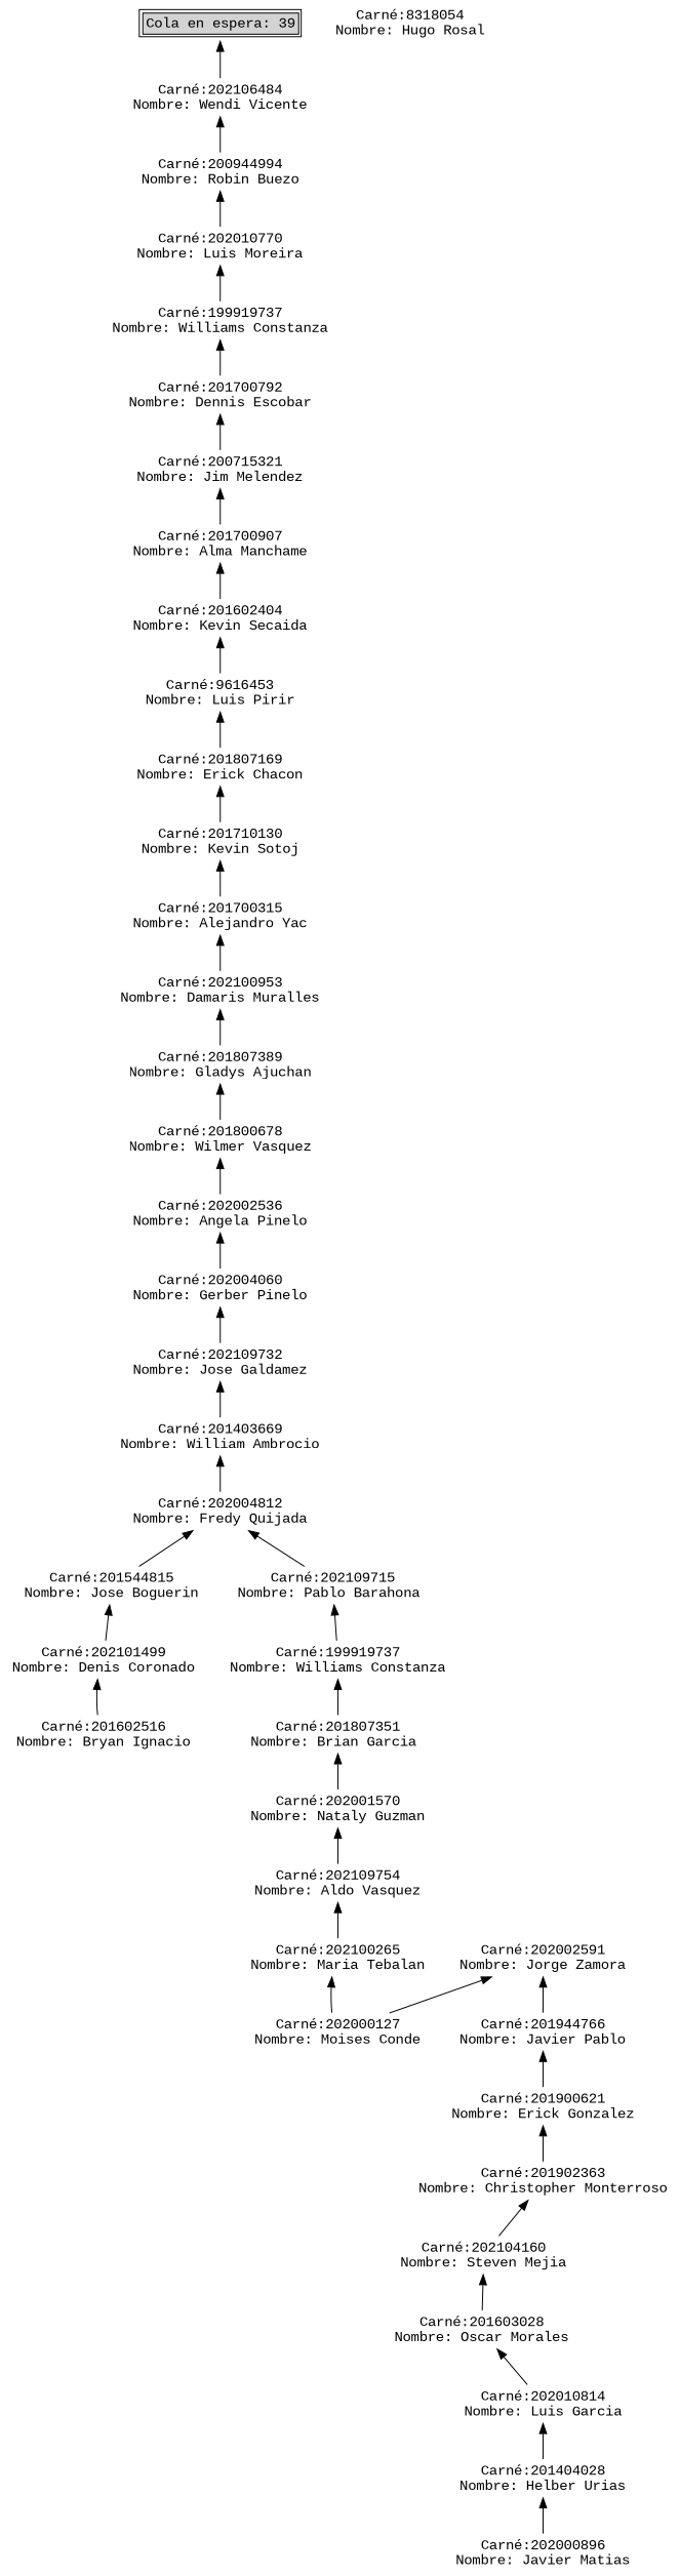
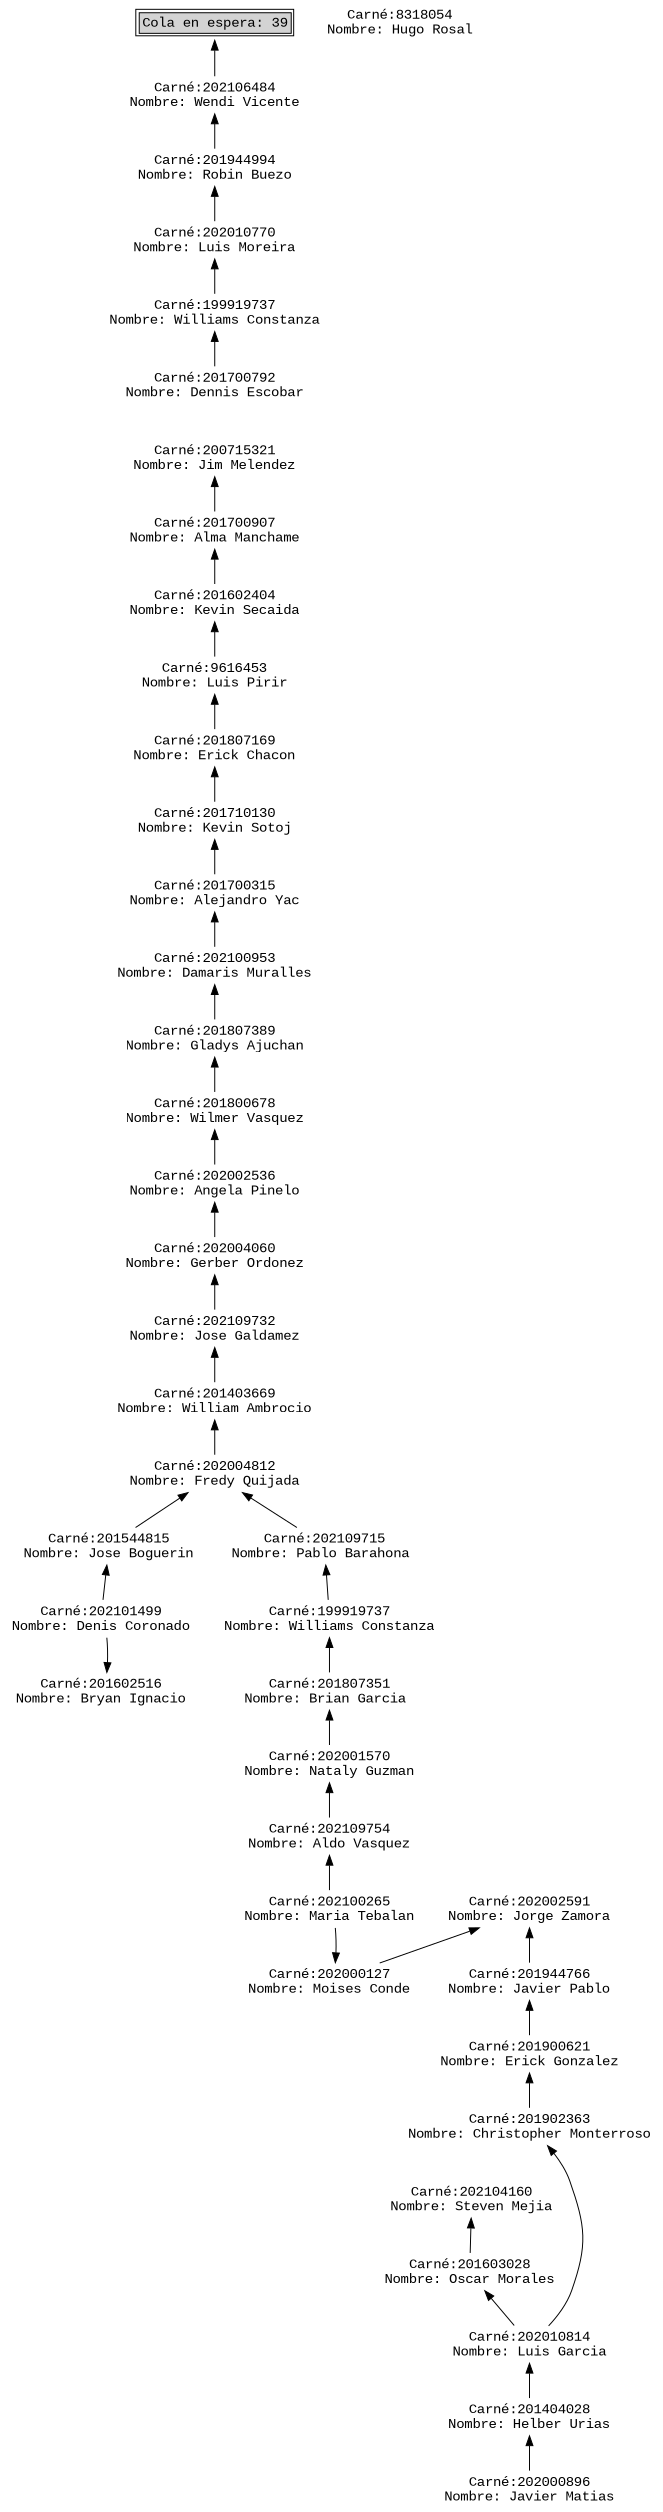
  digraph {
    fontname="Liberation Mono"
    node [fontname="Liberation Mono" shape=none]
    edge [dir=back fontname="Liberation Mono"]
    n1 [label=< <table> <tr><td bgcolor="lightgray">Cola en espera: 39</td></tr></table> >]
    n2 [label="Carné:202106484\nNombre: Wendi Vicente"]
-   n3 [label="Carné:200944994\nNombre: Robin Buezo"]
+   n3 [label="Carné:201944994\nNombre: Robin Buezo"]
    n4 [label="Carné:202010770\nNombre: Luis Moreira"]
    n5 [label="Carné:199919737\nNombre: Williams Constanza"]
    n6 [label="Carné:201700792\nNombre: Dennis Escobar"]
    n7 [label="Carné:200715321\nNombre: Jim Melendez"]
    n8 [label="Carné:201700907\nNombre: Alma Manchame"]
    n9 [label="Carné:201602404\nNombre: Kevin Secaida"]
    n10 [label="Carné:9616453\nNombre: Luis Pirir"]
    n11 [label="Carné:201807169\nNombre: Erick Chacon"]
    n12 [label="Carné:201710130\nNombre: Kevin Sotoj"]
    n13 [label="Carné:201700315\nNombre: Alejandro Yac"]
    n14 [label="Carné:202100953\nNombre: Damaris Muralles"]
    n15 [label="Carné:201807389\nNombre: Gladys Ajuchan"]
    n16 [label="Carné:201800678\nNombre: Wilmer Vasquez"]
    n17 [label="Carné:202002536\nNombre: Angela Pinelo"]
-   n18 [label="Carné:202004060\nNombre: Gerber Pinelo"]
+   n18 [label="Carné:202004060\nNombre: Gerber Ordonez"]
    n19 [label="Carné:202109732\nNombre: Jose Galdamez"]
    n20 [label="Carné:201403669\nNombre: William Ambrocio"]
    n21 [label="Carné:202004812\nNombre: Fredy Quijada"]
    n22 [label="Carné:201544815\nNombre: Jose Boguerin"]
    n23 [label="Carné:202109715\nNombre: Pablo Barahona "]
    n24 [label="Carné:202101499\nNombre: Denis Coronado"]
    n25 [label="Carné:201602516\nNombre: Bryan Ignacio"]
    n26 [label="Carné:199919737\nNombre: Williams Constanza"]
    n27 [label="Carné:201807351\nNombre: Brian Garcia "]
    n28 [label="Carné:202001570\nNombre: Nataly Guzman"]
    n29 [label="Carné:202109754\nNombre: Aldo Vasquez"]
    n30 [label="Carné:202100265\nNombre: Maria Tebalan"]
    n31 [label="Carné:202000127\nNombre: Moises Conde"]
    n32 [label="Carné:202002591\nNombre: Jorge Zamora"]
    n33 [label="Carné:201944766\nNombre: Javier Pablo"]
    n34 [label="Carné:201900621\nNombre: Erick Gonzalez"]
    n35 [label="Carné:201902363\nNombre: Christopher Monterroso"]
    n36 [label="Carné:202104160\nNombre: Steven Mejia"]
    n37 [label="Carné:201603028\nNombre: Oscar Morales"]
    n38 [label="Carné:202010814\nNombre: Luis Garcia"]
    n39 [label="Carné:201404028\nNombre: Helber Urias"]
    n40 [label="Carné:202000896\nNombre: Javier Matias"]
    n41 [label="Carné:8318054\nNombre: Hugo Rosal"]
    n1 -> n2
    n2 -> n3
    n3 -> n4
    n4 -> n5
    n5 -> n6
-   n6 -> n7
    n7 -> n8
    n8 -> n9
    n9 -> n10
    n10 -> n11
    n11 -> n12
    n12 -> n13
    n13 -> n14
    n14 -> n15
    n15 -> n16
    n16 -> n17
    n17 -> n18
    n18 -> n19
    n19 -> n20
    n20 -> n21
    n21 -> n22
    n21 -> n23
    n22 -> n24
    n23 -> n26
-   n24 -> n25
+   n25 -> n24
    n26 -> n27
    n27 -> n28
    n28 -> n29
    n29 -> n30
-   n30 -> n31
+   n31 -> n30
    n32 -> n31
    n32 -> n33
    n33 -> n34
    n34 -> n35
-   n35 -> n36
+   n35 -> n38
    n36 -> n37
    n37 -> n38
    n38 -> n39
    n39 -> n40
  }
